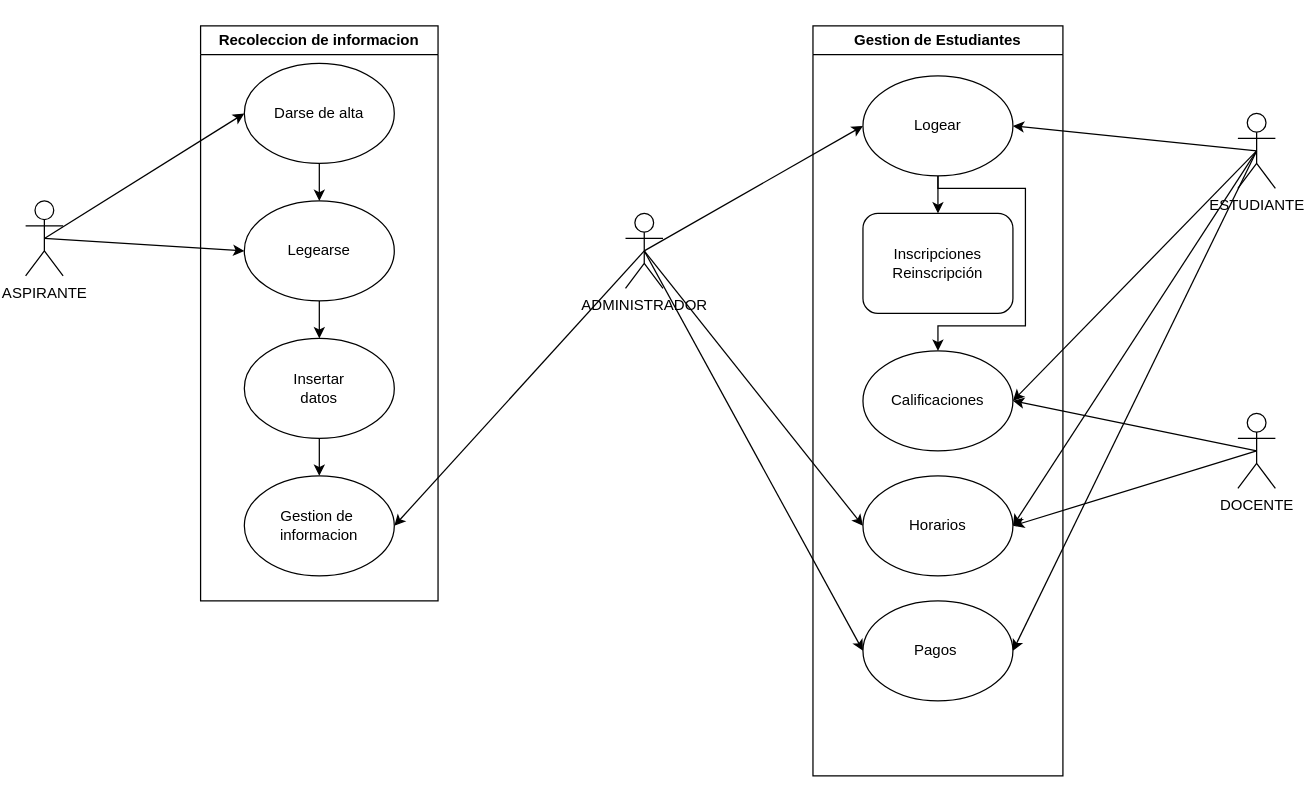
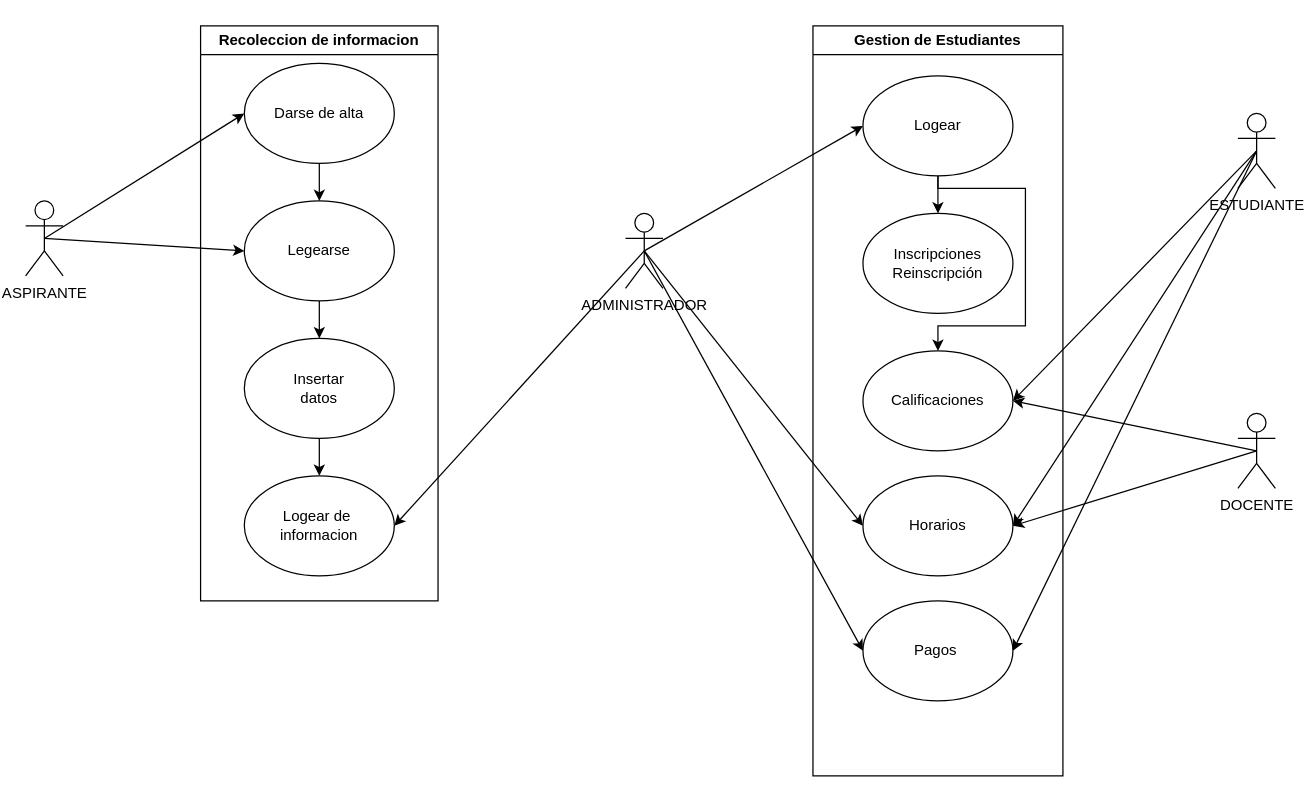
  <mxCell id="0" />
  <mxCell id="1" parent="0" />
  <mxCell id="2" style="rounded=0;orthogonalLoop=1;jettySize=auto;html=1;exitX=0.5;exitY=0.5;exitDx=0;exitDy=0;exitPerimeter=0;entryX=0;entryY=0.5;entryDx=0;entryDy=0;" edge="1" parent="1" source="4" target="22"><mxGeometry relative="1" as="geometry" /></mxCell>
  <mxCell id="3" style="rounded=0;orthogonalLoop=1;jettySize=auto;html=1;exitX=0.5;exitY=0.5;exitDx=0;exitDy=0;exitPerimeter=0;entryX=0;entryY=0.5;entryDx=0;entryDy=0;" edge="1" parent="1" source="4" target="20"><mxGeometry relative="1" as="geometry" /></mxCell>
  <mxCell id="4" value="ASPIRANTE" style="shape=umlActor;verticalLabelPosition=bottom;verticalAlign=top;html=1;outlineConnect=0;" vertex="1" parent="1"><mxGeometry x="20" y="160" width="30" height="60" as="geometry" /></mxCell>
- <mxCell id="5" style="rounded=0;orthogonalLoop=1;jettySize=auto;html=1;exitX=0.5;exitY=0.5;exitDx=0;exitDy=0;exitPerimeter=0;entryX=1;entryY=0.5;entryDx=0;entryDy=0;" edge="1" parent="1" source="9" target="29"><mxGeometry relative="1" as="geometry" /></mxCell>
  <mxCell id="6" style="rounded=0;orthogonalLoop=1;jettySize=auto;html=1;exitX=0.5;exitY=0.5;exitDx=0;exitDy=0;exitPerimeter=0;entryX=1;entryY=0.5;entryDx=0;entryDy=0;" edge="1" parent="1" source="9" target="31"><mxGeometry relative="1" as="geometry" /></mxCell>
  <mxCell id="7" style="rounded=0;orthogonalLoop=1;jettySize=auto;html=1;exitX=0.5;exitY=0.5;exitDx=0;exitDy=0;exitPerimeter=0;entryX=1;entryY=0.5;entryDx=0;entryDy=0;" edge="1" parent="1" source="9" target="32"><mxGeometry relative="1" as="geometry" /></mxCell>
  <mxCell id="8" style="rounded=0;orthogonalLoop=1;jettySize=auto;html=1;exitX=0.5;exitY=0.5;exitDx=0;exitDy=0;exitPerimeter=0;entryX=1;entryY=0.5;entryDx=0;entryDy=0;" edge="1" parent="1" source="9" target="33"><mxGeometry relative="1" as="geometry" /></mxCell>
  <mxCell id="9" value="ESTUDIANTE" style="shape=umlActor;verticalLabelPosition=bottom;verticalAlign=top;html=1;outlineConnect=0;" vertex="1" parent="1"><mxGeometry x="990" y="90" width="30" height="60" as="geometry" /></mxCell>
  <mxCell id="10" style="rounded=0;orthogonalLoop=1;jettySize=auto;html=1;exitX=0.5;exitY=0.5;exitDx=0;exitDy=0;exitPerimeter=0;entryX=1;entryY=0.5;entryDx=0;entryDy=0;" edge="1" parent="1" source="12" target="31"><mxGeometry relative="1" as="geometry"><mxPoint x="820" y="330" as="targetPoint" /></mxGeometry></mxCell>
  <mxCell id="11" style="rounded=0;orthogonalLoop=1;jettySize=auto;html=1;exitX=0.5;exitY=0.5;exitDx=0;exitDy=0;exitPerimeter=0;entryX=1;entryY=0.5;entryDx=0;entryDy=0;" edge="1" parent="1" source="12" target="32"><mxGeometry relative="1" as="geometry"><mxPoint x="830" y="460" as="targetPoint" /></mxGeometry></mxCell>
  <mxCell id="12" value="DOCENTE" style="shape=umlActor;verticalLabelPosition=bottom;verticalAlign=top;html=1;outlineConnect=0;" vertex="1" parent="1"><mxGeometry x="990" y="330" width="30" height="60" as="geometry" /></mxCell>
  <mxCell id="13" style="rounded=0;orthogonalLoop=1;jettySize=auto;html=1;exitX=0.5;exitY=0.5;exitDx=0;exitDy=0;exitPerimeter=0;entryX=1;entryY=0.5;entryDx=0;entryDy=0;" edge="1" parent="1" source="17" target="25"><mxGeometry relative="1" as="geometry" /></mxCell>
  <mxCell id="14" style="rounded=0;orthogonalLoop=1;jettySize=auto;html=1;exitX=0.5;exitY=0.5;exitDx=0;exitDy=0;exitPerimeter=0;entryX=0;entryY=0.5;entryDx=0;entryDy=0;" edge="1" parent="1" source="17" target="29"><mxGeometry relative="1" as="geometry" /></mxCell>
  <mxCell id="15" style="rounded=0;orthogonalLoop=1;jettySize=auto;html=1;exitX=0.5;exitY=0.5;exitDx=0;exitDy=0;exitPerimeter=0;entryX=0;entryY=0.5;entryDx=0;entryDy=0;" edge="1" parent="1" source="17" target="32"><mxGeometry relative="1" as="geometry" /></mxCell>
  <mxCell id="16" style="rounded=0;orthogonalLoop=1;jettySize=auto;html=1;exitX=0.5;exitY=0.5;exitDx=0;exitDy=0;exitPerimeter=0;entryX=0;entryY=0.5;entryDx=0;entryDy=0;" edge="1" parent="1" source="17" target="33"><mxGeometry relative="1" as="geometry" /></mxCell>
  <mxCell id="17" value="ADMINISTRADOR" style="shape=umlActor;verticalLabelPosition=bottom;verticalAlign=top;html=1;outlineConnect=0;" vertex="1" parent="1"><mxGeometry x="500" y="170" width="30" height="60" as="geometry" /></mxCell>
  <mxCell id="18" value="Recoleccion de informacion" style="swimlane;whiteSpace=wrap;html=1;" vertex="1" parent="1"><mxGeometry x="160" y="20" width="190" height="460" as="geometry" /></mxCell>
  <mxCell id="19" value="" style="edgeStyle=orthogonalEdgeStyle;rounded=0;orthogonalLoop=1;jettySize=auto;html=1;" edge="1" parent="18" source="20" target="24"><mxGeometry relative="1" as="geometry" /></mxCell>
  <mxCell id="20" value="Legearse" style="ellipse;whiteSpace=wrap;html=1;" vertex="1" parent="18"><mxGeometry x="35" y="140" width="120" height="80" as="geometry" /></mxCell>
  <mxCell id="21" style="edgeStyle=orthogonalEdgeStyle;rounded=0;orthogonalLoop=1;jettySize=auto;html=1;exitX=0.5;exitY=1;exitDx=0;exitDy=0;entryX=0.5;entryY=0;entryDx=0;entryDy=0;" edge="1" parent="18" source="22" target="20"><mxGeometry relative="1" as="geometry" /></mxCell>
  <mxCell id="22" value="Darse de alta" style="ellipse;whiteSpace=wrap;html=1;" vertex="1" parent="18"><mxGeometry x="35" y="30" width="120" height="80" as="geometry" /></mxCell>
  <mxCell id="23" value="" style="edgeStyle=orthogonalEdgeStyle;rounded=0;orthogonalLoop=1;jettySize=auto;html=1;" edge="1" parent="18" source="24" target="25"><mxGeometry relative="1" as="geometry" /></mxCell>
  <mxCell id="24" value="Insertar &lt;br&gt;datos" style="ellipse;whiteSpace=wrap;html=1;" vertex="1" parent="18"><mxGeometry x="35" y="250" width="120" height="80" as="geometry" /></mxCell>
- <mxCell id="25" value="Gestion de&amp;nbsp;&lt;br&gt;informacion" style="ellipse;whiteSpace=wrap;html=1;" vertex="1" parent="18"><mxGeometry x="35" y="360" width="120" height="80" as="geometry" /></mxCell>
+ <mxCell id="25" value="Logear de&amp;nbsp;&lt;br&gt;informacion" style="ellipse;whiteSpace=wrap;html=1;" vertex="1" parent="18"><mxGeometry x="35" y="360" width="120" height="80" as="geometry" /></mxCell>
  <mxCell id="26" value="Gestion de Estudiantes" style="swimlane;whiteSpace=wrap;html=1;" vertex="1" parent="1"><mxGeometry x="650" y="20" width="200" height="600" as="geometry" /></mxCell>
  <mxCell id="27" style="edgeStyle=orthogonalEdgeStyle;rounded=0;orthogonalLoop=1;jettySize=auto;html=1;exitX=0.5;exitY=1;exitDx=0;exitDy=0;entryX=0.5;entryY=0;entryDx=0;entryDy=0;" edge="1" parent="26" source="29" target="30"><mxGeometry relative="1" as="geometry" /></mxCell>
  <mxCell id="28" style="edgeStyle=orthogonalEdgeStyle;rounded=0;orthogonalLoop=1;jettySize=auto;html=1;exitX=0.5;exitY=1;exitDx=0;exitDy=0;entryX=0.5;entryY=0;entryDx=0;entryDy=0;" edge="1" parent="26" source="29" target="31"><mxGeometry relative="1" as="geometry"><Array as="points"><mxPoint x="100" y="130" /><mxPoint x="170" y="130" /><mxPoint x="170" y="240" /><mxPoint x="100" y="240" /></Array></mxGeometry></mxCell>
  <mxCell id="29" value="Logear" style="ellipse;whiteSpace=wrap;html=1;" vertex="1" parent="26"><mxGeometry x="40" y="40" width="120" height="80" as="geometry" /></mxCell>
- <mxCell id="30" value="Inscripciones&lt;br&gt;Reinscripción" style="whiteSpace=wrap;html=1;rounded=1;" vertex="1" parent="26"><mxGeometry x="40" y="150" width="120" height="80" as="geometry" /></mxCell>
+ <mxCell id="30" value="Inscripciones&lt;br&gt;Reinscripción" style="ellipse;whiteSpace=wrap;html=1;" vertex="1" parent="26"><mxGeometry x="40" y="150" width="120" height="80" as="geometry" /></mxCell>
  <mxCell id="31" value="Calificaciones" style="ellipse;whiteSpace=wrap;html=1;" vertex="1" parent="26"><mxGeometry x="40" y="260" width="120" height="80" as="geometry" /></mxCell>
  <mxCell id="32" value="Horarios" style="ellipse;whiteSpace=wrap;html=1;" vertex="1" parent="26"><mxGeometry x="40" y="360" width="120" height="80" as="geometry" /></mxCell>
  <mxCell id="33" value="Pagos&amp;nbsp;" style="ellipse;whiteSpace=wrap;html=1;" vertex="1" parent="26"><mxGeometry x="40" y="460" width="120" height="80" as="geometry" /></mxCell>
